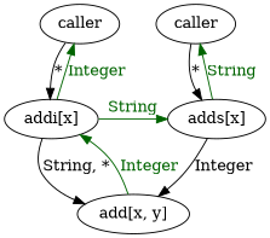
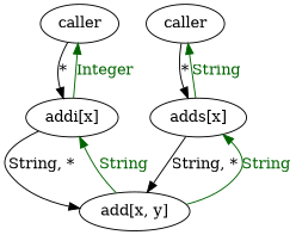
  digraph {
    rankdir=TB
    n1 [label=caller]
    n2 [label=caller]
    n3 [label="addi[x]"]
    n4 [label="adds[x]"]
    n5 [label="add[x, y]"]
    subgraph sub_1 {
      rank=same
      n1
      n2
    }
    subgraph sub_2 {
      rank=same
      n3
      n4
    }
    n1 -> n3 [label="*"]
    n2 -> n4 [label="*"]
    n3 -> n1 [color="/svg/darkgreen" fontcolor="/svg/darkgreen" label=Integer]
    n3 -> n5 [label="String, *"]
    n4 -> n2 [color="/svg/darkgreen" fontcolor="/svg/darkgreen" label=String]
-   n4 -> n5 [label=Integer]
-   n5 -> n3 [color="/svg/darkgreen" fontcolor="/svg/darkgreen" label=Integer]
-   n3 -> n4 [color="/svg/darkgreen" fontcolor="/svg/darkgreen" label=String]
+   n4 -> n5 [label="String, *"]
+   n5 -> n3 [color="/svg/darkgreen" fontcolor="/svg/darkgreen" label=String]
+   n5 -> n4 [color="/svg/darkgreen" fontcolor="/svg/darkgreen" label=String]
  }
